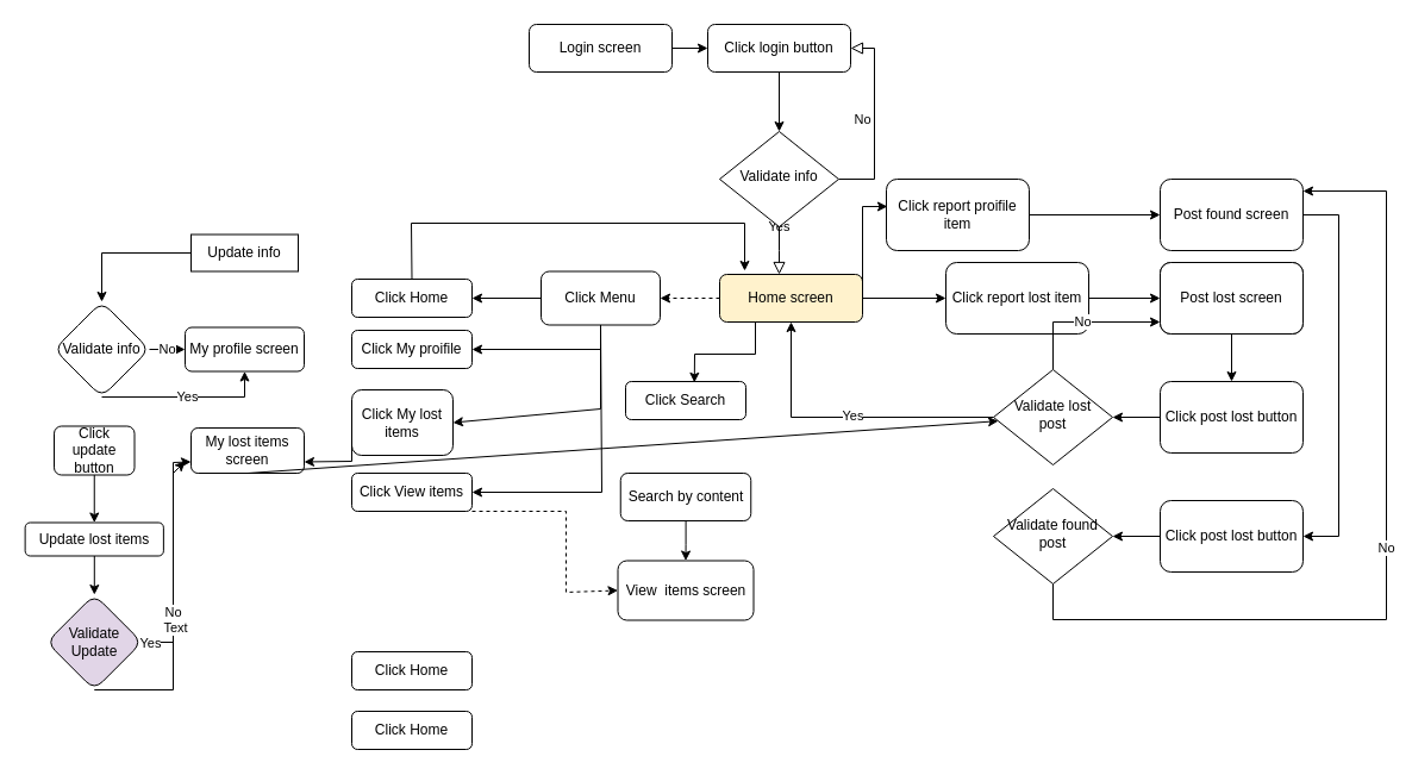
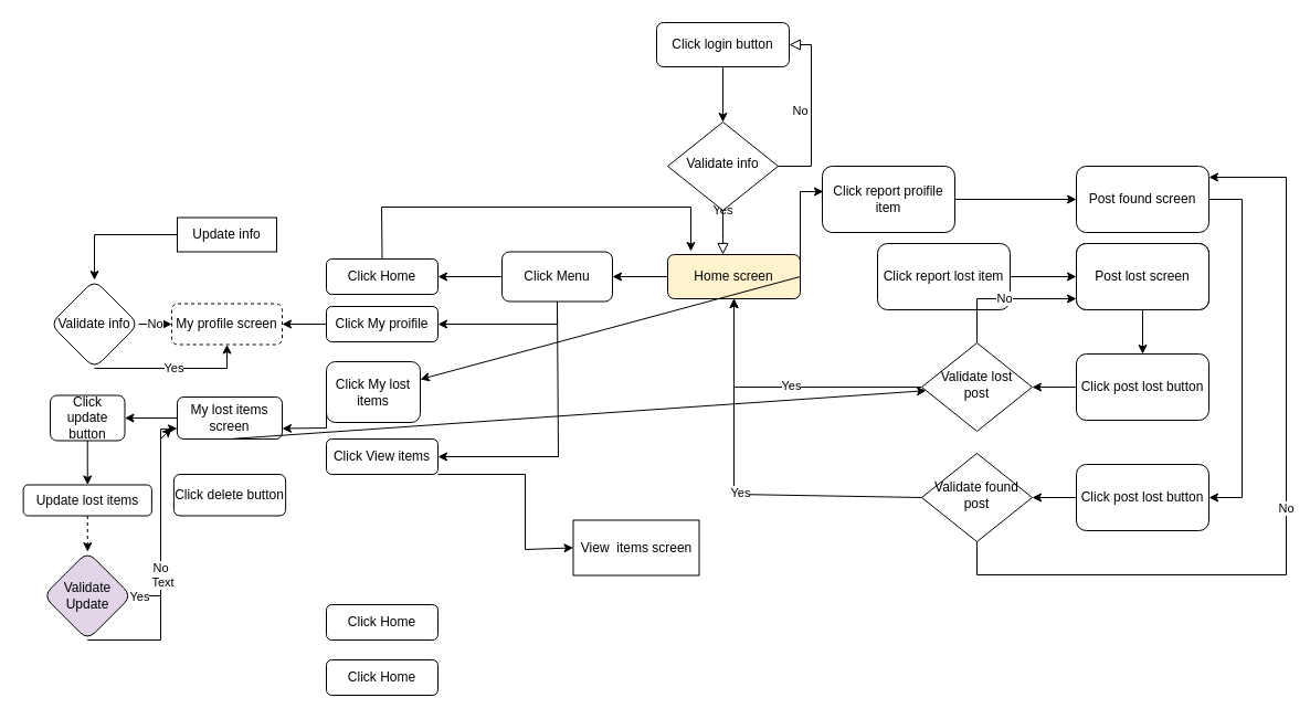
  <mxCell id="0" />
  <mxCell id="1" parent="0" />
  <mxCell id="2" value="Click login button" style="rounded=1;whiteSpace=wrap;html=1;fontSize=12;glass=0;strokeWidth=1;shadow=0;" parent="1" vertex="1"><mxGeometry x="594" y="20" width="120" height="40" as="geometry" /></mxCell>
  <mxCell id="3" value="Yes" style="rounded=0;html=1;jettySize=auto;orthogonalLoop=1;fontSize=11;endArrow=block;endFill=0;endSize=8;strokeWidth=1;shadow=0;labelBackgroundColor=none;edgeStyle=orthogonalEdgeStyle;" parent="1" source="5" edge="1"><mxGeometry y="20" relative="1" as="geometry"><mxPoint as="offset" /><mxPoint x="654" y="230" as="targetPoint" /></mxGeometry></mxCell>
  <mxCell id="4" value="No" style="edgeStyle=orthogonalEdgeStyle;rounded=0;html=1;jettySize=auto;orthogonalLoop=1;fontSize=11;endArrow=block;endFill=0;endSize=8;strokeWidth=1;shadow=0;labelBackgroundColor=none;entryX=1;entryY=0.5;entryDx=0;entryDy=0;" parent="1" source="5" target="2" edge="1"><mxGeometry y="10" relative="1" as="geometry"><mxPoint as="offset" /><mxPoint x="764" y="40" as="targetPoint" /><Array as="points"><mxPoint x="734" y="150" /><mxPoint x="734" y="40" /></Array></mxGeometry></mxCell>
  <mxCell id="5" value="Validate info" style="rhombus;whiteSpace=wrap;html=1;shadow=0;fontFamily=Helvetica;fontSize=12;align=center;strokeWidth=1;spacing=6;spacingTop=-4;" parent="1" vertex="1"><mxGeometry x="604" y="110" width="100" height="80" as="geometry" /></mxCell>
- <mxCell id="6" value="" style="edgeStyle=orthogonalEdgeStyle;rounded=0;orthogonalLoop=1;jettySize=auto;html=1;dashed=1;" edge="1" parent="1" source="7" target="23"><mxGeometry relative="1" as="geometry" /></mxCell>
+ <mxCell id="6" value="" style="edgeStyle=orthogonalEdgeStyle;rounded=0;orthogonalLoop=1;jettySize=auto;html=1;" edge="1" parent="1" source="7" target="23"><mxGeometry relative="1" as="geometry" /></mxCell>
  <mxCell id="7" value="Home screen" style="rounded=1;whiteSpace=wrap;html=1;fontSize=12;glass=0;strokeWidth=1;shadow=0;fillColor=#fff2cc;" parent="1" vertex="1"><mxGeometry x="604" y="230" width="120" height="40" as="geometry" /></mxCell>
  <mxCell id="8" value="Click report lost item" style="rounded=1;whiteSpace=wrap;html=1;" vertex="1" parent="1"><mxGeometry x="794" y="220" width="120" height="60" as="geometry" /></mxCell>
- <mxCell id="9" value="" style="endArrow=classic;html=1;rounded=0;exitX=1;exitY=0.5;exitDx=0;exitDy=0;" edge="1" parent="1" source="7" target="8"><mxGeometry width="50" height="50" relative="1" as="geometry"><mxPoint x="824" y="370" as="sourcePoint" /><mxPoint x="874" y="320" as="targetPoint" /></mxGeometry></mxCell>
+ <mxCell id="9" value="" style="endArrow=classic;html=1;rounded=0;exitX=1;exitY=0.5;exitDx=0;exitDy=0;" edge="1" parent="1" source="7" target="44"><mxGeometry width="50" height="50" relative="1" as="geometry"><mxPoint x="824" y="370" as="sourcePoint" /><mxPoint x="874" y="320" as="targetPoint" /></mxGeometry></mxCell>
  <mxCell id="10" value="" style="endArrow=classic;html=1;rounded=0;exitX=0.5;exitY=1;exitDx=0;exitDy=0;entryX=0.5;entryY=0;entryDx=0;entryDy=0;" edge="1" parent="1" source="2" target="5"><mxGeometry width="50" height="50" relative="1" as="geometry"><mxPoint x="824" y="250" as="sourcePoint" /><mxPoint x="674" y="100" as="targetPoint" /></mxGeometry></mxCell>
- <mxCell id="11" value="Login screen" style="rounded=1;whiteSpace=wrap;html=1;fontSize=12;glass=0;strokeWidth=1;shadow=0;" vertex="1" parent="1"><mxGeometry x="444" y="20" width="120" height="40" as="geometry" /></mxCell>
- <mxCell id="12" value="" style="endArrow=classic;html=1;rounded=0;exitX=1;exitY=0.5;exitDx=0;exitDy=0;" edge="1" parent="1" source="11" target="2"><mxGeometry width="50" height="50" relative="1" as="geometry"><mxPoint x="824" y="250" as="sourcePoint" /><mxPoint x="874" y="200" as="targetPoint" /></mxGeometry></mxCell>
  <mxCell id="13" value="Post lost screen" style="rounded=1;whiteSpace=wrap;html=1;fontSize=12;glass=0;strokeWidth=1;shadow=0;" vertex="1" parent="1"><mxGeometry x="974" y="220" width="120" height="60" as="geometry" /></mxCell>
  <mxCell id="14" value="" style="endArrow=classic;html=1;rounded=0;entryX=0;entryY=0.5;entryDx=0;entryDy=0;exitX=1;exitY=0.5;exitDx=0;exitDy=0;" edge="1" parent="1" source="8" target="13"><mxGeometry width="50" height="50" relative="1" as="geometry"><mxPoint x="824" y="250" as="sourcePoint" /><mxPoint x="874" y="200" as="targetPoint" /></mxGeometry></mxCell>
  <mxCell id="15" value="" style="endArrow=classic;html=1;rounded=0;exitX=0.5;exitY=1;exitDx=0;exitDy=0;" edge="1" parent="1" source="13" target="17"><mxGeometry width="50" height="50" relative="1" as="geometry"><mxPoint x="1004" y="210" as="sourcePoint" /><mxPoint x="1054" y="160" as="targetPoint" /></mxGeometry></mxCell>
  <mxCell id="16" value="" style="edgeStyle=orthogonalEdgeStyle;rounded=0;orthogonalLoop=1;jettySize=auto;html=1;" edge="1" parent="1" source="17" target="19"><mxGeometry relative="1" as="geometry" /></mxCell>
  <mxCell id="17" value="Click post lost button" style="rounded=1;whiteSpace=wrap;html=1;fontSize=12;glass=0;strokeWidth=1;shadow=0;" vertex="1" parent="1"><mxGeometry x="974" y="320" width="120" height="60" as="geometry" /></mxCell>
  <mxCell id="18" value="No" style="edgeStyle=orthogonalEdgeStyle;rounded=0;orthogonalLoop=1;jettySize=auto;html=1;" edge="1" parent="1" source="19" target="13"><mxGeometry relative="1" as="geometry"><Array as="points"><mxPoint x="884" y="270" /></Array></mxGeometry></mxCell>
  <mxCell id="19" value="Validate lost post" style="rhombus;whiteSpace=wrap;html=1;shadow=0;fontFamily=Helvetica;fontSize=12;align=center;strokeWidth=1;spacing=6;spacingTop=-4;" vertex="1" parent="1"><mxGeometry x="834" y="310" width="100" height="80" as="geometry" /></mxCell>
  <mxCell id="20" value="" style="endArrow=classic;html=1;rounded=0;entryX=0.5;entryY=1;entryDx=0;entryDy=0;" edge="1" parent="1" source="19" target="7"><mxGeometry width="50" height="50" relative="1" as="geometry"><mxPoint x="824" y="330" as="sourcePoint" /><mxPoint x="874" y="280" as="targetPoint" /><Array as="points"><mxPoint x="664" y="350" /></Array></mxGeometry></mxCell>
  <mxCell id="21" value="Yes" style="edgeLabel;html=1;align=center;verticalAlign=middle;resizable=0;points=[];" vertex="1" connectable="0" parent="20"><mxGeometry x="-0.048" y="-2" relative="1" as="geometry"><mxPoint as="offset" /></mxGeometry></mxCell>
  <mxCell id="22" value="" style="edgeStyle=orthogonalEdgeStyle;rounded=0;orthogonalLoop=1;jettySize=auto;html=1;" edge="1" parent="1" source="23" target="43"><mxGeometry relative="1" as="geometry" /></mxCell>
  <mxCell id="23" value="Click Menu" style="rounded=1;whiteSpace=wrap;html=1;" vertex="1" parent="1"><mxGeometry x="454" y="227.5" width="100" height="45" as="geometry" /></mxCell>
  <mxCell id="24" value="Click report proifile item" style="rounded=1;whiteSpace=wrap;html=1;" vertex="1" parent="1"><mxGeometry x="744" y="150" width="120" height="60" as="geometry" /></mxCell>
  <mxCell id="25" value="" style="endArrow=classic;html=1;rounded=0;entryX=0.008;entryY=0.383;entryDx=0;entryDy=0;entryPerimeter=0;exitX=1;exitY=0.5;exitDx=0;exitDy=0;" edge="1" parent="1" source="7" target="24"><mxGeometry width="50" height="50" relative="1" as="geometry"><mxPoint x="724" y="220" as="sourcePoint" /><mxPoint x="874" y="270" as="targetPoint" /><Array as="points"><mxPoint x="724" y="173" /></Array></mxGeometry></mxCell>
  <mxCell id="26" value="" style="endArrow=classic;html=1;rounded=0;exitX=1;exitY=0.5;exitDx=0;exitDy=0;" edge="1" parent="1" source="24"><mxGeometry width="50" height="50" relative="1" as="geometry"><mxPoint x="824" y="120" as="sourcePoint" /><mxPoint x="974" y="180" as="targetPoint" /></mxGeometry></mxCell>
  <mxCell id="27" value="Post lost screen" style="rounded=1;whiteSpace=wrap;html=1;fontSize=12;glass=0;strokeWidth=1;shadow=0;" vertex="1" parent="1"><mxGeometry x="974" y="220" width="120" height="60" as="geometry" /></mxCell>
  <mxCell id="28" value="Post found screen" style="rounded=1;whiteSpace=wrap;html=1;" vertex="1" parent="1"><mxGeometry x="974" y="150" width="120" height="60" as="geometry" /></mxCell>
  <mxCell id="29" value="" style="endArrow=classic;html=1;rounded=0;exitX=1;exitY=0.5;exitDx=0;exitDy=0;entryX=1;entryY=0.5;entryDx=0;entryDy=0;" edge="1" parent="1" source="28" target="31"><mxGeometry width="50" height="50" relative="1" as="geometry"><mxPoint x="824" y="110" as="sourcePoint" /><mxPoint x="1124" y="350" as="targetPoint" /><Array as="points"><mxPoint x="1124" y="180" /><mxPoint x="1124" y="450" /></Array></mxGeometry></mxCell>
  <mxCell id="30" value="" style="edgeStyle=orthogonalEdgeStyle;rounded=0;orthogonalLoop=1;jettySize=auto;html=1;" edge="1" parent="1" source="31" target="32"><mxGeometry relative="1" as="geometry" /></mxCell>
  <mxCell id="31" value="Click post lost button" style="rounded=1;whiteSpace=wrap;html=1;fontSize=12;glass=0;strokeWidth=1;shadow=0;" vertex="1" parent="1"><mxGeometry x="974" y="420" width="120" height="60" as="geometry" /></mxCell>
  <mxCell id="32" value="Validate found post" style="rhombus;whiteSpace=wrap;html=1;shadow=0;fontFamily=Helvetica;fontSize=12;align=center;strokeWidth=1;spacing=6;spacingTop=-4;" vertex="1" parent="1"><mxGeometry x="834" y="410" width="100" height="80" as="geometry" /></mxCell>
  <mxCell id="33" value="No" style="edgeStyle=orthogonalEdgeStyle;rounded=0;orthogonalLoop=1;jettySize=auto;html=1;" edge="1" parent="1" target="28"><mxGeometry relative="1" as="geometry"><mxPoint x="884" y="490" as="sourcePoint" /><mxPoint x="984" y="280" as="targetPoint" /><Array as="points"><mxPoint x="884" y="520" /><mxPoint x="1164" y="520" /><mxPoint x="1164" y="160" /></Array></mxGeometry></mxCell>
- <mxCell id="36" value="My profile screen" style="rounded=1;whiteSpace=wrap;html=1;" vertex="1" parent="1"><mxGeometry x="155" y="274.5" width="100" height="37" as="geometry" /></mxCell>
+ <mxCell id="34" value="" style="endArrow=classic;html=1;rounded=0;entryX=0.5;entryY=1;entryDx=0;entryDy=0;exitX=0;exitY=0.5;exitDx=0;exitDy=0;" edge="1" parent="1" source="32" target="7"><mxGeometry width="50" height="50" relative="1" as="geometry"><mxPoint x="844" y="360" as="sourcePoint" /><mxPoint x="674" y="280" as="targetPoint" /><Array as="points"><mxPoint x="664" y="447" /></Array></mxGeometry></mxCell>
+ <mxCell id="35" value="Yes" style="edgeLabel;html=1;align=center;verticalAlign=middle;resizable=0;points=[];" vertex="1" connectable="0" parent="34"><mxGeometry x="-0.048" y="-2" relative="1" as="geometry"><mxPoint as="offset" /></mxGeometry></mxCell>
+ <mxCell id="36" value="My profile screen" style="rounded=1;whiteSpace=wrap;html=1;dashed=1;" vertex="1" parent="1"><mxGeometry x="155" y="274.5" width="100" height="37" as="geometry" /></mxCell>
+ <mxCell id="37" value="" style="edgeStyle=orthogonalEdgeStyle;rounded=0;orthogonalLoop=1;jettySize=auto;html=1;" edge="1" parent="1" source="38" target="36"><mxGeometry relative="1" as="geometry" /></mxCell>
  <mxCell id="38" value="Click My proifile" style="whiteSpace=wrap;html=1;rounded=1;" vertex="1" parent="1"><mxGeometry x="295" y="277" width="101" height="32" as="geometry" /></mxCell>
  <mxCell id="39" value="Click Home" style="whiteSpace=wrap;html=1;rounded=1;" vertex="1" parent="1"><mxGeometry x="295" y="597" width="101" height="32" as="geometry" /></mxCell>
- <mxCell id="40" value="Click Search" style="whiteSpace=wrap;html=1;rounded=1;" vertex="1" parent="1"><mxGeometry x="525" y="320" width="101" height="32" as="geometry" /></mxCell>
  <mxCell id="41" value="Click View items" style="whiteSpace=wrap;html=1;rounded=1;" vertex="1" parent="1"><mxGeometry x="295" y="397" width="101" height="32" as="geometry" /></mxCell>
  <mxCell id="42" value="Click Home" style="whiteSpace=wrap;html=1;rounded=1;" vertex="1" parent="1"><mxGeometry x="295" y="547" width="101" height="32" as="geometry" /></mxCell>
  <mxCell id="43" value="Click Home" style="whiteSpace=wrap;html=1;rounded=1;" vertex="1" parent="1"><mxGeometry x="295" y="234" width="101" height="32" as="geometry" /></mxCell>
  <mxCell id="44" value="Click My lost items" style="whiteSpace=wrap;html=1;rounded=1;" vertex="1" parent="1"><mxGeometry x="295" y="327" width="85" height="55" as="geometry" /></mxCell>
  <mxCell id="45" value="" style="endArrow=classic;html=1;rounded=0;exitX=0.5;exitY=0;exitDx=0;exitDy=0;" edge="1" parent="1" source="43"><mxGeometry width="50" height="50" relative="1" as="geometry"><mxPoint x="575" y="347" as="sourcePoint" /><mxPoint x="625" y="227" as="targetPoint" /><Array as="points"><mxPoint x="345" y="187" /><mxPoint x="625" y="187" /></Array></mxGeometry></mxCell>
  <mxCell id="46" value="" style="edgeStyle=orthogonalEdgeStyle;rounded=0;orthogonalLoop=1;jettySize=auto;html=1;" edge="1" parent="1" source="47" target="49"><mxGeometry relative="1" as="geometry" /></mxCell>
  <mxCell id="47" value="Update info" style="whiteSpace=wrap;html=1;rounded=0;" vertex="1" parent="1"><mxGeometry x="160" y="196.5" width="90" height="31" as="geometry" /></mxCell>
  <mxCell id="48" value="No" style="edgeStyle=orthogonalEdgeStyle;rounded=0;orthogonalLoop=1;jettySize=auto;html=1;" edge="1" parent="1" source="49" target="36"><mxGeometry relative="1" as="geometry" /></mxCell>
  <mxCell id="49" value="Validate info" style="rhombus;whiteSpace=wrap;html=1;rounded=1;" vertex="1" parent="1"><mxGeometry x="45" y="253" width="80" height="80" as="geometry" /></mxCell>
  <mxCell id="50" value="" style="endArrow=classic;html=1;rounded=0;exitX=0.5;exitY=1;exitDx=0;exitDy=0;" edge="1" parent="1" source="49" target="36"><mxGeometry width="50" height="50" relative="1" as="geometry"><mxPoint x="575" y="347" as="sourcePoint" /><mxPoint x="625" y="297" as="targetPoint" /><Array as="points"><mxPoint x="205" y="333" /></Array></mxGeometry></mxCell>
  <mxCell id="51" value="Yes" style="edgeLabel;html=1;align=center;verticalAlign=middle;resizable=0;points=[];" vertex="1" connectable="0" parent="50"><mxGeometry x="0.009" y="1" relative="1" as="geometry"><mxPoint as="offset" /></mxGeometry></mxCell>
  <mxCell id="52" value="" style="endArrow=classic;html=1;rounded=0;exitX=0.5;exitY=1;exitDx=0;exitDy=0;" edge="1" parent="1" source="23" target="38"><mxGeometry width="50" height="50" relative="1" as="geometry"><mxPoint x="575" y="347" as="sourcePoint" /><mxPoint x="625" y="297" as="targetPoint" /><Array as="points"><mxPoint x="504" y="293" /></Array></mxGeometry></mxCell>
- <mxCell id="53" value="" style="endArrow=classic;html=1;rounded=0;exitX=0.5;exitY=1;exitDx=0;exitDy=0;entryX=1;entryY=0.5;entryDx=0;entryDy=0;" edge="1" parent="1" source="23" target="44"><mxGeometry width="50" height="50" relative="1" as="geometry"><mxPoint x="514" y="282.5" as="sourcePoint" /><mxPoint x="406" y="303" as="targetPoint" /><Array as="points"><mxPoint x="504" y="343" /></Array></mxGeometry></mxCell>
+ <mxCell id="54" value="" style="edgeStyle=orthogonalEdgeStyle;rounded=0;orthogonalLoop=1;jettySize=auto;html=1;" edge="1" parent="1" source="55" target="66"><mxGeometry relative="1" as="geometry" /></mxCell>
  <mxCell id="55" value="My lost items screen" style="rounded=1;whiteSpace=wrap;html=1;" vertex="1" parent="1"><mxGeometry x="160" y="359" width="95" height="38" as="geometry" /></mxCell>
  <mxCell id="56" value="" style="endArrow=classic;html=1;rounded=0;exitX=0;exitY=0.5;exitDx=0;exitDy=0;entryX=1;entryY=0.75;entryDx=0;entryDy=0;" edge="1" parent="1" source="44" target="55"><mxGeometry width="50" height="50" relative="1" as="geometry"><mxPoint x="295" y="457" as="sourcePoint" /><mxPoint x="345" y="407" as="targetPoint" /><Array as="points"><mxPoint x="295" y="387" /></Array></mxGeometry></mxCell>
+ <mxCell id="57" value="Click delete button" style="whiteSpace=wrap;html=1;rounded=1;" vertex="1" parent="1"><mxGeometry x="156.88" y="429" width="101.25" height="37.5" as="geometry" /></mxCell>
  <mxCell id="58" value="" style="endArrow=classic;html=1;rounded=0;exitX=0.5;exitY=1;exitDx=0;exitDy=0;" edge="1" parent="1" source="55" target="19"><mxGeometry width="50" height="50" relative="1" as="geometry"><mxPoint x="175" y="467" as="sourcePoint" /><mxPoint x="225" y="417" as="targetPoint" /></mxGeometry></mxCell>
- <mxCell id="59" value="" style="endArrow=classic;html=1;rounded=0;entryX=0.572;entryY=0.026;entryDx=0;entryDy=0;entryPerimeter=0;exitX=0.25;exitY=1;exitDx=0;exitDy=0;" edge="1" parent="1" source="7" target="40"><mxGeometry width="50" height="50" relative="1" as="geometry"><mxPoint x="575" y="337" as="sourcePoint" /><mxPoint x="625" y="287" as="targetPoint" /><Array as="points"><mxPoint x="634" y="297" /><mxPoint x="583" y="297" /></Array></mxGeometry></mxCell>
- <mxCell id="60" value="" style="edgeStyle=orthogonalEdgeStyle;rounded=0;orthogonalLoop=1;jettySize=auto;html=1;" edge="1" parent="1" source="61" target="62"><mxGeometry relative="1" as="geometry" /></mxCell>
- <mxCell id="61" value="Search by content" style="whiteSpace=wrap;html=1;rounded=1;" vertex="1" parent="1"><mxGeometry x="520.75" y="397" width="109.5" height="40" as="geometry" /></mxCell>
- <mxCell id="62" value="View&amp;nbsp; items screen" style="rounded=1;whiteSpace=wrap;html=1;" vertex="1" parent="1"><mxGeometry x="518.5" y="470.5" width="114" height="50" as="geometry" /></mxCell>
+ <mxCell id="62" value="View&amp;nbsp; items screen" style="whiteSpace=wrap;html=1;rounded=0;" vertex="1" parent="1"><mxGeometry x="518.5" y="470.5" width="114" height="50" as="geometry" /></mxCell>
  <mxCell id="63" value="" style="endArrow=classic;html=1;rounded=0;exitX=0.5;exitY=1;exitDx=0;exitDy=0;entryX=1;entryY=0.5;entryDx=0;entryDy=0;" edge="1" parent="1" source="23" target="41"><mxGeometry width="50" height="50" relative="1" as="geometry"><mxPoint x="514" y="282.5" as="sourcePoint" /><mxPoint x="406" y="353" as="targetPoint" /><Array as="points"><mxPoint x="505" y="413" /></Array></mxGeometry></mxCell>
- <mxCell id="64" value="" style="endArrow=classic;html=1;rounded=0;exitX=1;exitY=1;exitDx=0;exitDy=0;entryX=0;entryY=0.5;entryDx=0;entryDy=0;dashed=1;" edge="1" parent="1" source="41" target="62"><mxGeometry width="50" height="50" relative="1" as="geometry"><mxPoint x="575" y="347" as="sourcePoint" /><mxPoint x="625" y="297" as="targetPoint" /><Array as="points"><mxPoint x="475" y="429" /><mxPoint x="475" y="497" /></Array></mxGeometry></mxCell>
+ <mxCell id="64" value="" style="endArrow=classic;html=1;rounded=0;exitX=1;exitY=1;exitDx=0;exitDy=0;entryX=0;entryY=0.5;entryDx=0;entryDy=0;" edge="1" parent="1" source="41" target="62"><mxGeometry width="50" height="50" relative="1" as="geometry"><mxPoint x="575" y="347" as="sourcePoint" /><mxPoint x="625" y="297" as="targetPoint" /><Array as="points"><mxPoint x="475" y="429" /><mxPoint x="475" y="497" /></Array></mxGeometry></mxCell>
  <mxCell id="65" value="" style="edgeStyle=orthogonalEdgeStyle;rounded=0;orthogonalLoop=1;jettySize=auto;html=1;" edge="1" parent="1" source="66" target="68"><mxGeometry relative="1" as="geometry" /></mxCell>
  <mxCell id="66" value="Click update button" style="whiteSpace=wrap;html=1;rounded=1;" vertex="1" parent="1"><mxGeometry x="45" y="357.5" width="67.5" height="41" as="geometry" /></mxCell>
- <mxCell id="67" value="" style="edgeStyle=orthogonalEdgeStyle;rounded=0;orthogonalLoop=1;jettySize=auto;html=1;" edge="1" parent="1" source="68" target="69"><mxGeometry relative="1" as="geometry" /></mxCell>
+ <mxCell id="67" value="" style="edgeStyle=orthogonalEdgeStyle;rounded=0;orthogonalLoop=1;jettySize=auto;html=1;dashed=1;" edge="1" parent="1" source="68" target="69"><mxGeometry relative="1" as="geometry" /></mxCell>
  <mxCell id="68" value="Update lost items" style="whiteSpace=wrap;html=1;rounded=1;" vertex="1" parent="1"><mxGeometry x="20.63" y="438.5" width="116.25" height="28" as="geometry" /></mxCell>
  <mxCell id="69" value="Validate Update" style="rhombus;whiteSpace=wrap;html=1;rounded=1;fillColor=#e1d5e7;" vertex="1" parent="1"><mxGeometry x="38.755" y="499" width="80" height="80" as="geometry" /></mxCell>
  <mxCell id="70" value="" style="endArrow=classic;html=1;rounded=0;exitX=1;exitY=0.5;exitDx=0;exitDy=0;entryX=0;entryY=0.75;entryDx=0;entryDy=0;" edge="1" parent="1" source="69" target="55"><mxGeometry width="50" height="50" relative="1" as="geometry"><mxPoint x="575" y="337" as="sourcePoint" /><mxPoint x="145" y="387" as="targetPoint" /><Array as="points"><mxPoint x="145" y="539" /><mxPoint x="145" y="388" /></Array></mxGeometry></mxCell>
  <mxCell id="71" value="Yes" style="edgeLabel;html=1;align=center;verticalAlign=middle;resizable=0;points=[];" vertex="1" connectable="0" parent="70"><mxGeometry x="-0.374" relative="1" as="geometry"><mxPoint x="-20" y="34" as="offset" /></mxGeometry></mxCell>
  <mxCell id="72" value="No" style="endArrow=classic;html=1;rounded=0;exitX=0.5;exitY=1;exitDx=0;exitDy=0;" edge="1" parent="1" source="69"><mxGeometry width="50" height="50" relative="1" as="geometry"><mxPoint x="78.755" y="629" as="sourcePoint" /><mxPoint x="155" y="387" as="targetPoint" /><Array as="points"><mxPoint x="145" y="579" /><mxPoint x="145" y="397" /></Array></mxGeometry></mxCell>
  <mxCell id="73" value="Text" style="edgeLabel;html=1;align=center;verticalAlign=middle;resizable=0;points=[];" vertex="1" connectable="0" parent="72"><mxGeometry x="-0.093" y="-1" relative="1" as="geometry"><mxPoint as="offset" /></mxGeometry></mxCell>
